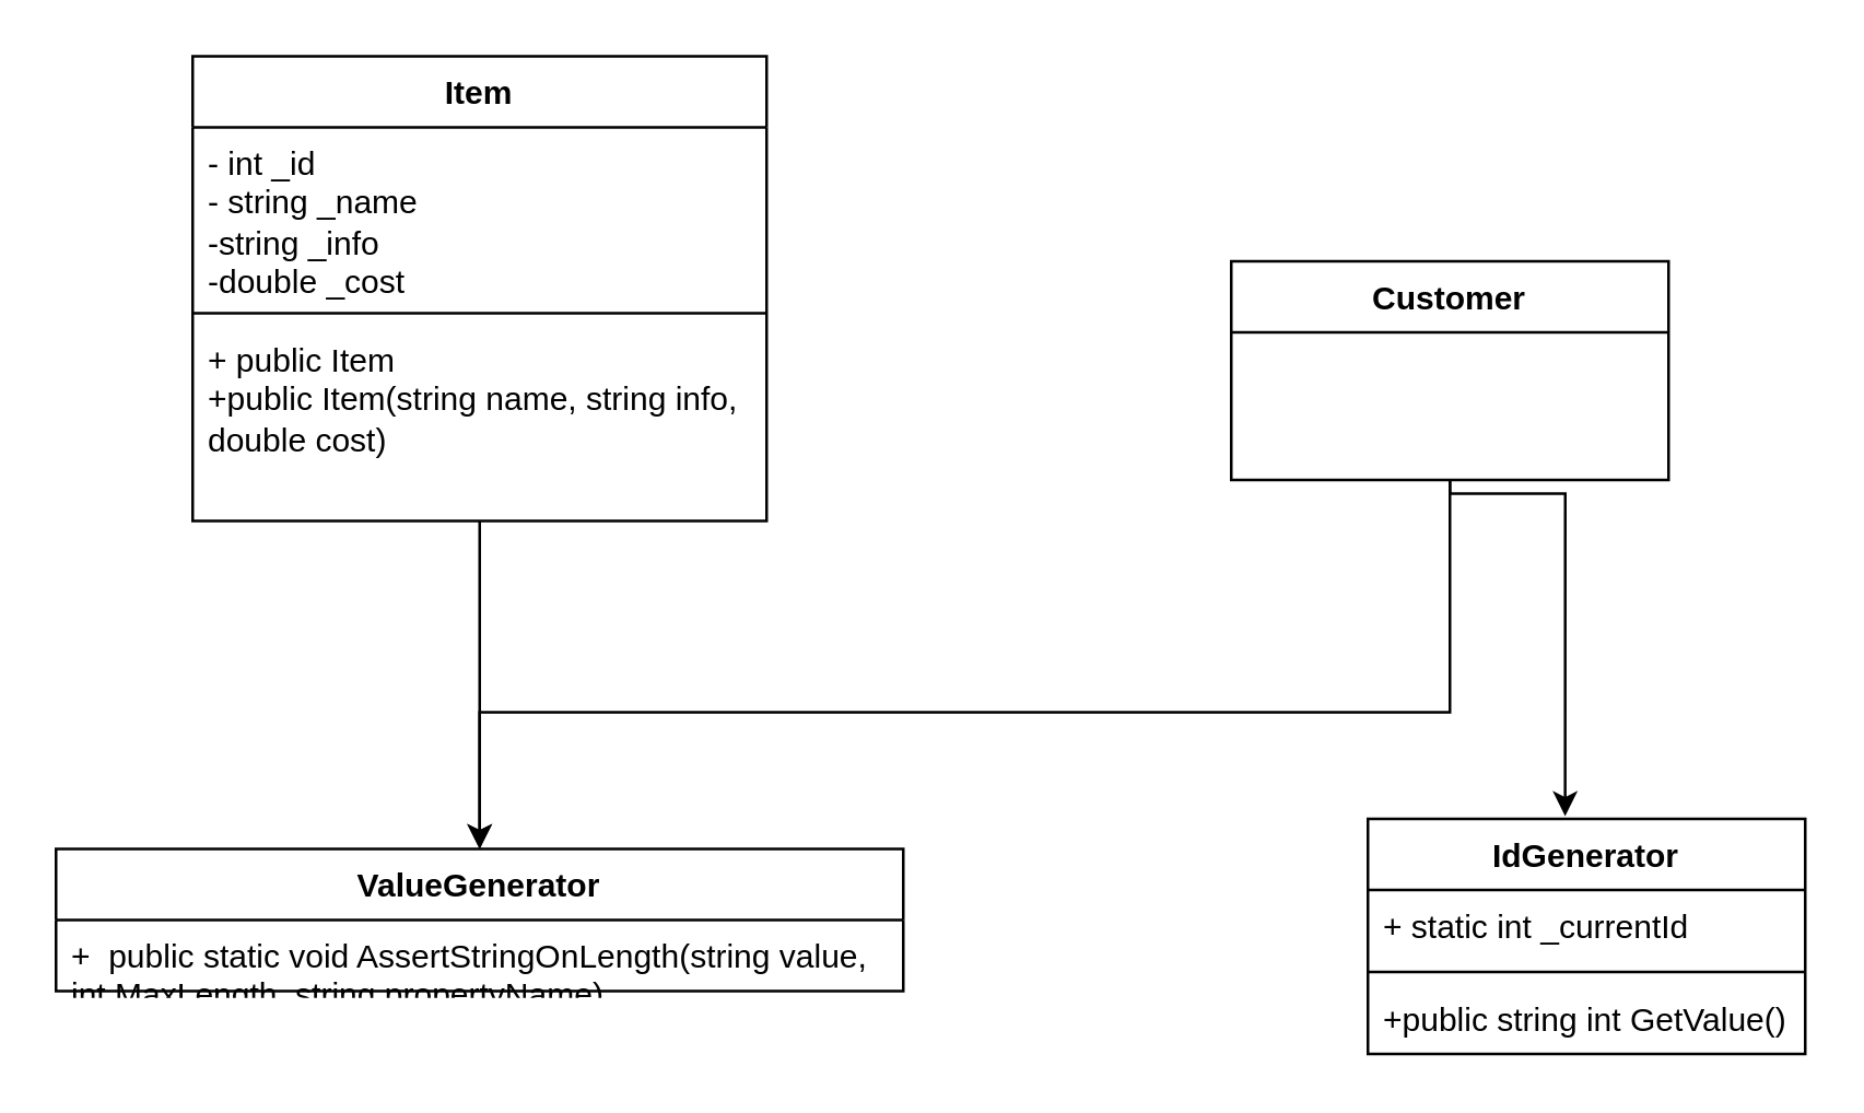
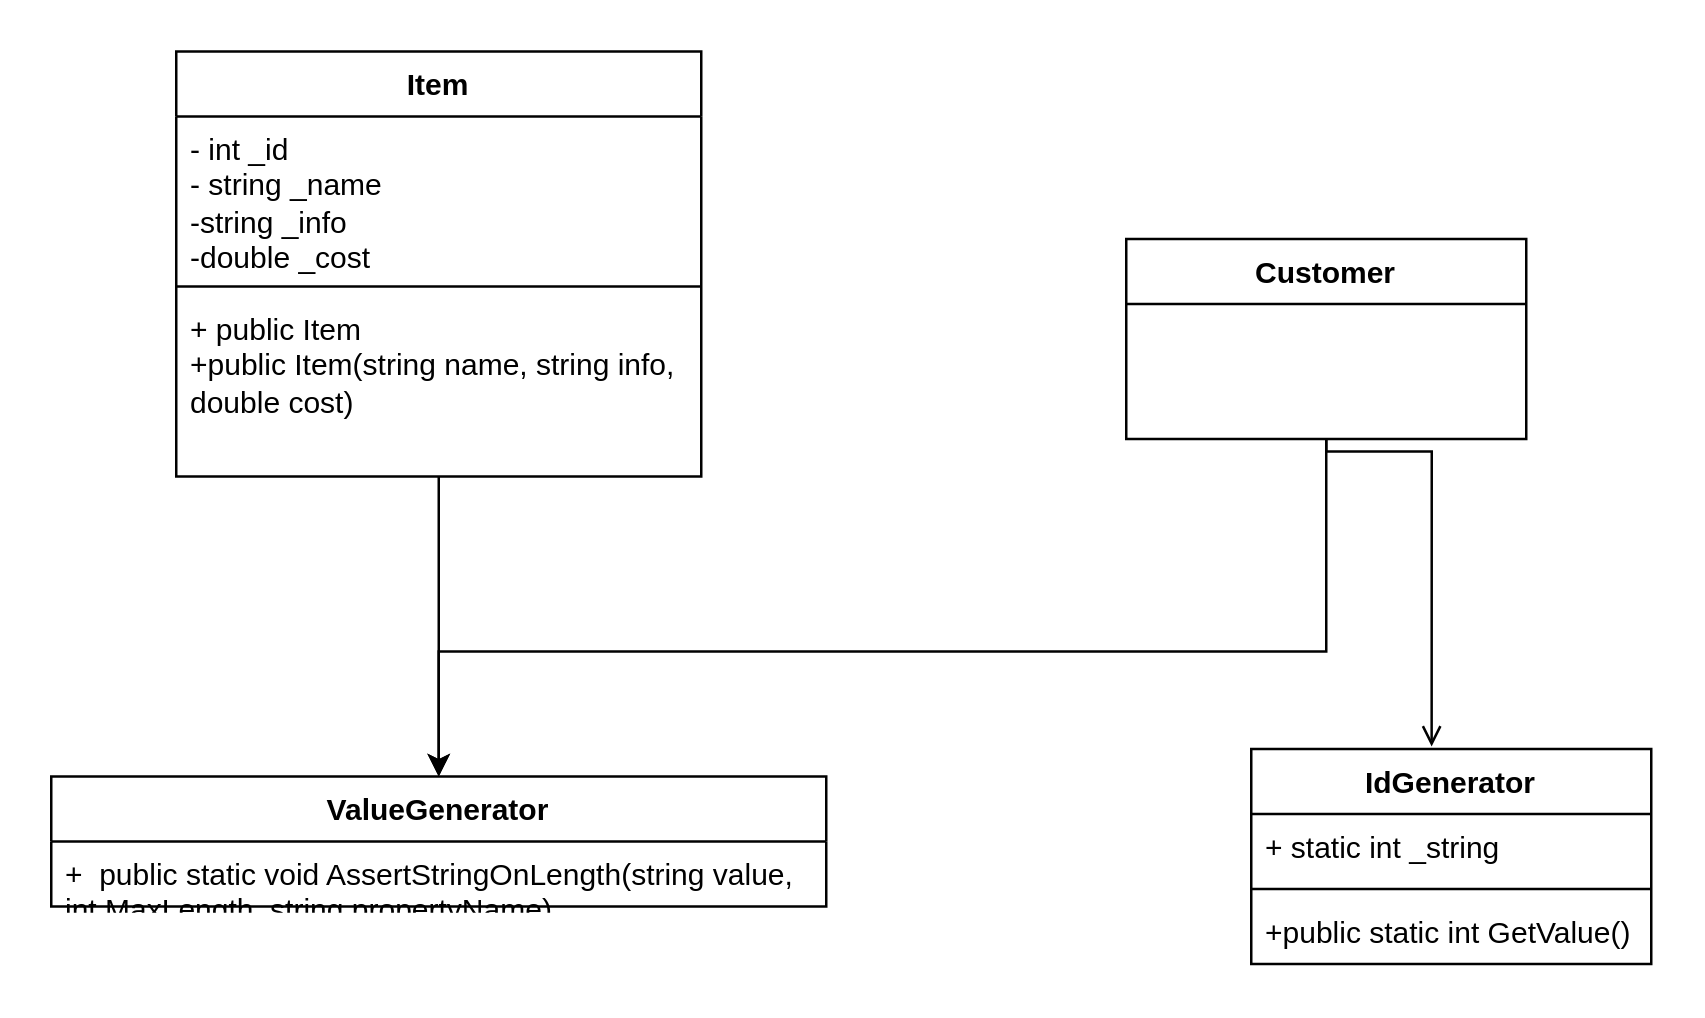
  <mxCell id="0" />
  <mxCell id="1" parent="0" />
  <mxCell id="2" value="IdGenerator" style="swimlane;fontStyle=1;align=center;verticalAlign=top;childLayout=stackLayout;horizontal=1;startSize=26;horizontalStack=0;resizeParent=1;resizeParentMax=0;resizeLast=0;collapsible=1;marginBottom=0;whiteSpace=wrap;html=1;" vertex="1" parent="1"><mxGeometry x="500" y="299" width="160" height="86" as="geometry" /></mxCell>
- <mxCell id="3" value="+ static int _currentId" style="text;strokeColor=none;fillColor=none;align=left;verticalAlign=top;spacingLeft=4;spacingRight=4;overflow=hidden;rotatable=0;points=[[0,0.5],[1,0.5]];portConstraint=eastwest;whiteSpace=wrap;html=1;" vertex="1" parent="2"><mxGeometry y="26" width="160" height="26" as="geometry" /></mxCell>
+ <mxCell id="3" value="+ static int _string" style="text;strokeColor=none;fillColor=none;align=left;verticalAlign=top;spacingLeft=4;spacingRight=4;overflow=hidden;rotatable=0;points=[[0,0.5],[1,0.5]];portConstraint=eastwest;whiteSpace=wrap;html=1;" vertex="1" parent="2"><mxGeometry y="26" width="160" height="26" as="geometry" /></mxCell>
  <mxCell id="4" value="" style="line;strokeWidth=1;fillColor=none;align=left;verticalAlign=middle;spacingTop=-1;spacingLeft=3;spacingRight=3;rotatable=0;labelPosition=right;points=[];portConstraint=eastwest;strokeColor=inherit;" vertex="1" parent="2"><mxGeometry y="52" width="160" height="8" as="geometry" /></mxCell>
- <mxCell id="5" value="+public string int GetValue()" style="text;strokeColor=none;fillColor=none;align=left;verticalAlign=top;spacingLeft=4;spacingRight=4;overflow=hidden;rotatable=0;points=[[0,0.5],[1,0.5]];portConstraint=eastwest;whiteSpace=wrap;html=1;" vertex="1" parent="2"><mxGeometry y="60" width="160" height="26" as="geometry" /></mxCell>
+ <mxCell id="5" value="+public static int GetValue()" style="text;strokeColor=none;fillColor=none;align=left;verticalAlign=top;spacingLeft=4;spacingRight=4;overflow=hidden;rotatable=0;points=[[0,0.5],[1,0.5]];portConstraint=eastwest;whiteSpace=wrap;html=1;" vertex="1" parent="2"><mxGeometry y="60" width="160" height="26" as="geometry" /></mxCell>
  <mxCell id="6" value="ValueGenerator" style="swimlane;fontStyle=1;align=center;verticalAlign=top;childLayout=stackLayout;horizontal=1;startSize=26;horizontalStack=0;resizeParent=1;resizeParentMax=0;resizeLast=0;collapsible=1;marginBottom=0;whiteSpace=wrap;html=1;" vertex="1" parent="1"><mxGeometry x="20" y="310" width="310" height="52" as="geometry" /></mxCell>
  <mxCell id="7" value="+&amp;nbsp;&amp;nbsp;public static void AssertStringOnLength(string value, int MaxLength, string propertyName)" style="text;strokeColor=none;fillColor=none;align=left;verticalAlign=top;spacingLeft=4;spacingRight=4;overflow=hidden;rotatable=0;points=[[0,0.5],[1,0.5]];portConstraint=eastwest;whiteSpace=wrap;html=1;" vertex="1" parent="6"><mxGeometry y="26" width="310" height="26" as="geometry" /></mxCell>
  <mxCell id="8" style="edgeStyle=orthogonalEdgeStyle;rounded=0;orthogonalLoop=1;jettySize=auto;html=1;entryX=0.5;entryY=0;entryDx=0;entryDy=0;" edge="1" parent="1" source="9" target="6"><mxGeometry relative="1" as="geometry"><Array as="points"><mxPoint x="530" y="260" /><mxPoint x="175" y="260" /></Array></mxGeometry></mxCell>
  <mxCell id="9" value="Customer" style="swimlane;fontStyle=1;align=center;verticalAlign=top;childLayout=stackLayout;horizontal=1;startSize=26;horizontalStack=0;resizeParent=1;resizeParentMax=0;resizeLast=0;collapsible=1;marginBottom=0;whiteSpace=wrap;html=1;" vertex="1" parent="1"><mxGeometry x="450" y="95" width="160" height="80" as="geometry" /></mxCell>
  <mxCell id="10" style="edgeStyle=orthogonalEdgeStyle;rounded=0;orthogonalLoop=1;jettySize=auto;html=1;entryX=0.5;entryY=0;entryDx=0;entryDy=0;" edge="1" parent="1" source="11" target="6"><mxGeometry relative="1" as="geometry" /></mxCell>
  <mxCell id="11" value="Item" style="swimlane;fontStyle=1;align=center;verticalAlign=top;childLayout=stackLayout;horizontal=1;startSize=26;horizontalStack=0;resizeParent=1;resizeParentMax=0;resizeLast=0;collapsible=1;marginBottom=0;whiteSpace=wrap;html=1;" vertex="1" parent="1"><mxGeometry x="70" y="20" width="210" height="170" as="geometry" /></mxCell>
  <mxCell id="12" value="- int _id&lt;div&gt;- string _name&lt;/div&gt;&lt;div&gt;-string _info&lt;/div&gt;&lt;div&gt;-double _cost&lt;/div&gt;" style="text;strokeColor=none;fillColor=none;align=left;verticalAlign=top;spacingLeft=4;spacingRight=4;overflow=hidden;rotatable=0;points=[[0,0.5],[1,0.5]];portConstraint=eastwest;whiteSpace=wrap;html=1;" vertex="1" parent="11"><mxGeometry y="26" width="210" height="64" as="geometry" /></mxCell>
  <mxCell id="13" value="" style="line;strokeWidth=1;fillColor=none;align=left;verticalAlign=middle;spacingTop=-1;spacingLeft=3;spacingRight=3;rotatable=0;labelPosition=right;points=[];portConstraint=eastwest;strokeColor=inherit;" vertex="1" parent="11"><mxGeometry y="90" width="210" height="8" as="geometry" /></mxCell>
  <mxCell id="14" value="+ public Item&lt;div&gt;+public Item(string name, string info, double cost)&lt;/div&gt;" style="text;strokeColor=none;fillColor=none;align=left;verticalAlign=top;spacingLeft=4;spacingRight=4;overflow=hidden;rotatable=0;points=[[0,0.5],[1,0.5]];portConstraint=eastwest;whiteSpace=wrap;html=1;" vertex="1" parent="11"><mxGeometry y="98" width="210" height="72" as="geometry" /></mxCell>
- <mxCell id="15" style="edgeStyle=orthogonalEdgeStyle;rounded=0;orthogonalLoop=1;jettySize=auto;html=1;entryX=0.451;entryY=-0.012;entryDx=0;entryDy=0;entryPerimeter=0;" edge="1" parent="1" source="9" target="2"><mxGeometry relative="1" as="geometry"><Array as="points"><mxPoint x="530" y="180" /><mxPoint x="572" y="180" /></Array></mxGeometry></mxCell>
+ <mxCell id="15" style="edgeStyle=orthogonalEdgeStyle;rounded=0;orthogonalLoop=1;jettySize=auto;html=1;entryX=0.451;entryY=-0.012;entryDx=0;entryDy=0;entryPerimeter=0;endArrow=open;" edge="1" parent="1" source="9" target="2"><mxGeometry relative="1" as="geometry"><Array as="points"><mxPoint x="530" y="180" /><mxPoint x="572" y="180" /></Array></mxGeometry></mxCell>
